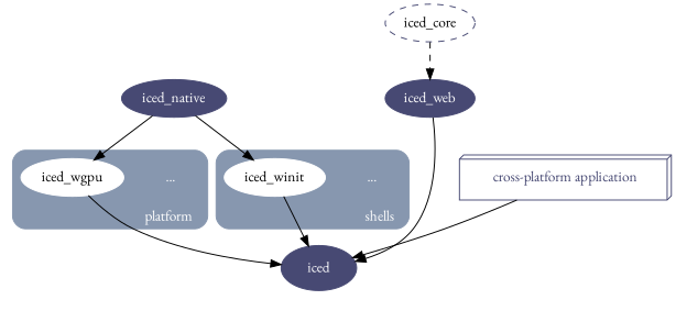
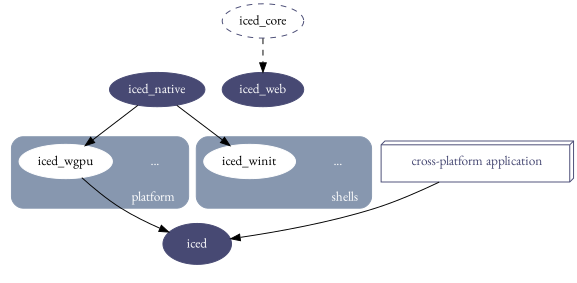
  digraph {
    fontname="EB Garamond"
    newrank=true
    node [color="#474973" fontcolor=white fontname="EB Garamond" style=filled]
    edge [fontname="EB Garamond"]
    iced_native
    iced_web
    n3 [color=white fillcolor=white label="..." shape=none style=empty]
    iced_wgpu [color=white fillcolor=white fontcolor=black]
    n5 [color=white fillcolor=white label="..." shape=none style=empty]
    iced_winit [color=white fillcolor=white fontcolor=black]
    iced [height=0.6 width=1]
    "cross-platform application" [fontcolor="#474973" height=0.6 shape=box3d style=solid width=2.8]
    iced_core [fontcolor=black style=dashed]
    subgraph sub_1 {
      rank=same
      iced_native
      iced_web
    }
    subgraph sub_2 {
      rank=same
      n3
      iced_wgpu
      n5
      iced_winit
    }
    subgraph cluster_3 {
      bgcolor="#8797AF"
      color="#8797AF"
      fontcolor="#ffffff"
      label="platform  "
      labeljust=r
      labelloc=b
      style=rounded
      n3
      iced_wgpu
    }
    subgraph cluster_4 {
      bgcolor="#8797AF"
      color="#8797AF"
      fontcolor="#ffffff"
      label="shells  "
      labeljust=r
      labelloc=b
      style=rounded
      n5
      iced_winit
    }
    subgraph cluster_5 {
      style=invis
      iced
    }
    iced_native -> iced_wgpu
    iced_native -> iced_winit
-   iced_web -> iced
    iced_wgpu -> iced
-   iced_winit -> iced
    "cross-platform application" -> iced
    iced_core -> iced_web [style=dashed]
  }
